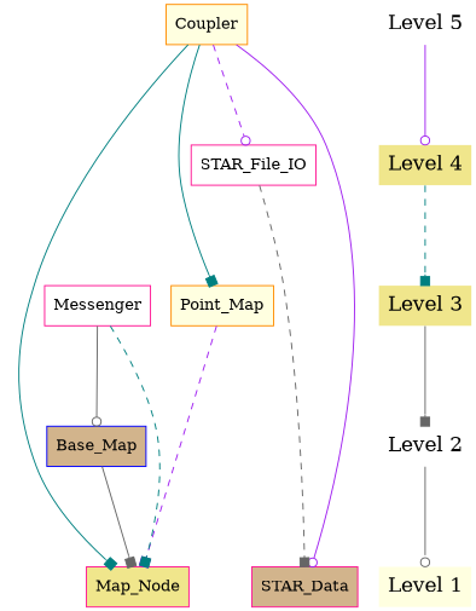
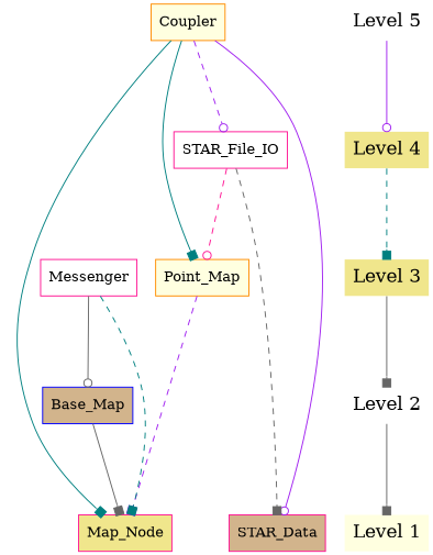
  digraph {
    ranksep=1.25
    node [color=deeppink fillcolor=white shape=box style=filled]
    edge [arrowhead=box color=gray40 style=solid]
    n1 [fillcolor=khaki label=Map_Node]
    n2 [fillcolor=tan label=STAR_Data]
    n3 [color=darkorange fillcolor=lightyellow fontsize=18 label="Level 1" shape=plaintext]
    n4 [color=darkorange fillcolor=lightyellow label=Coupler]
    n5 [color=teal fontsize=18 label="Level 5" shape=plaintext]
    n6 [color=blue fillcolor=tan label=Base_Map]
    n7 [color=darkorange fontsize=18 label="Level 2" shape=plaintext]
    n8 [color=darkorange fillcolor=lightyellow label=Point_Map]
    n9 [label=Messenger]
    n10 [color=blue fillcolor=khaki fontsize=18 label="Level 3" shape=plaintext]
    n11 [label=STAR_File_IO]
    n12 [color=teal fillcolor=khaki fontsize=18 label="Level 4" shape=plaintext]
    subgraph sub_1 {
      rank=same
      n1
      n2
      n3
    }
    subgraph sub_2 {
      rank=same
      n4
      n5
    }
    subgraph sub_3 {
      rank=same
      n6
      n7
    }
    subgraph sub_4 {
      rank=same
      n8
      n9
      n10
    }
    subgraph sub_5 {
      rank=same
      n11
      n12
    }
    n4 -> n1 [color=teal]
    n4 -> n2 [arrowhead=odot color=purple]
    n4 -> n8 [color=teal]
    n4 -> n11 [arrowhead=odot color=purple style=dashed]
    n5 -> n12 [arrowhead=odot color=purple]
    n6 -> n1
-   n7 -> n3 [arrowhead=odot]
+   n7 -> n3
    n8 -> n1 [color=purple style=dashed]
    n9 -> n1 [color=teal style=dashed]
    n9 -> n6 [arrowhead=odot]
    n10 -> n7
    n11 -> n2 [style=dashed]
+   n11 -> n8 [arrowhead=odot color=deeppink style=dashed]
    n12 -> n10 [color=teal style=dashed]
  }
